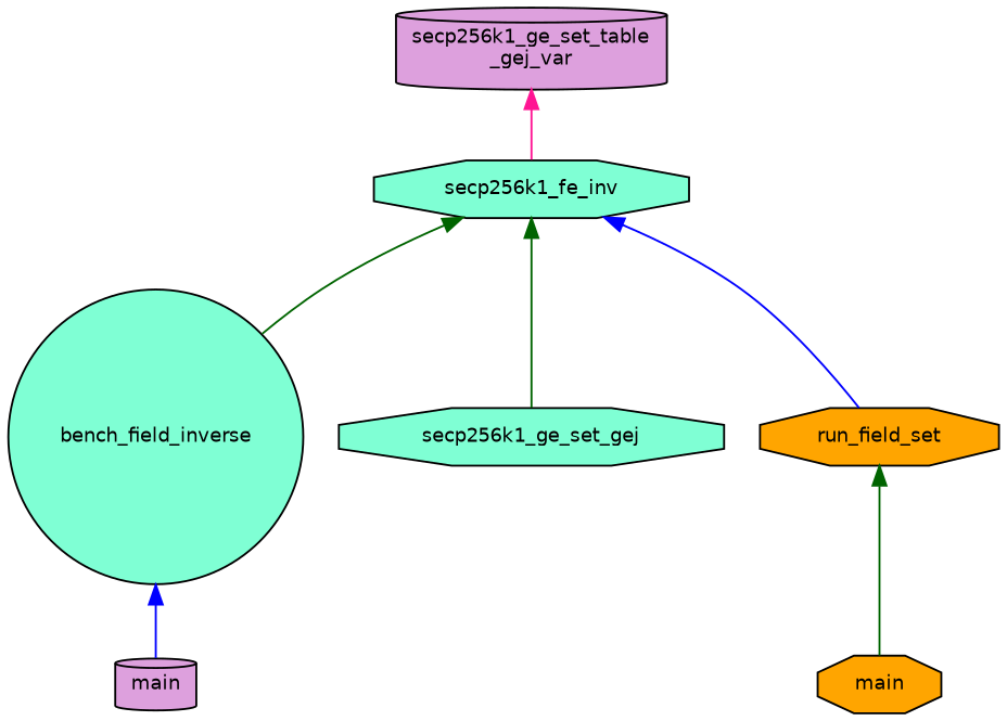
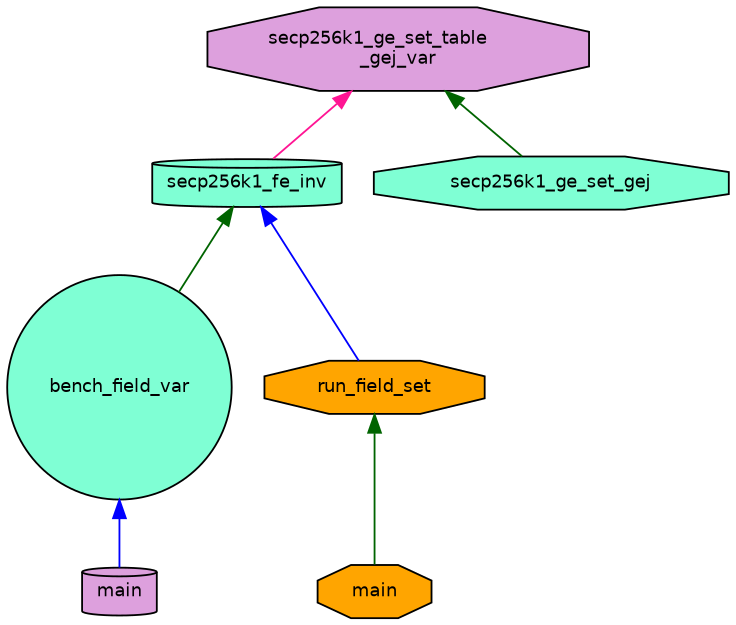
  digraph {
    rankdir=TB
    node [color=black fillcolor=aquamarine fontname=Helvetica fontsize=10 shape=octagon style=filled]
    edge [color=darkgreen dir=back fontname=Helvetica fontsize=10 labelfontname=Helvetica labelfontsize=10 style=solid]
-   n1 [fontcolor=black height=0.2 label=secp256k1_fe_inv width=0.4]
-   n2 [height=0.2 label=bench_field_inverse shape=circle width=0.4]
+   n1 [fontcolor=black height=0.2 label=secp256k1_fe_inv shape=cylinder width=0.4]
+   n2 [height=0.2 label=bench_field_var shape=circle width=0.4]
    n3 [height=0.2 label=secp256k1_ge_set_gej width=0.4]
    n4 [fillcolor=orange height=0.2 label=run_field_set width=0.4]
    n5 [fillcolor=plum height=0.2 label=main shape=cylinder width=0.4]
-   n6 [fillcolor=plum height=0.2 label="secp256k1_ge_set_table\l_gej_var" shape=cylinder width=0.4]
+   n6 [fillcolor=plum height=0.2 label="secp256k1_ge_set_table\l_gej_var" width=0.4]
    n7 [fillcolor=orange height=0.2 label=main width=0.4]
    n1 -> n2
-   n1 -> n3
+   n6 -> n3
    n1 -> n4 [color=blue]
    n2 -> n5 [color=blue]
    n4 -> n7
    n6 -> n1 [color=deeppink]
  }
